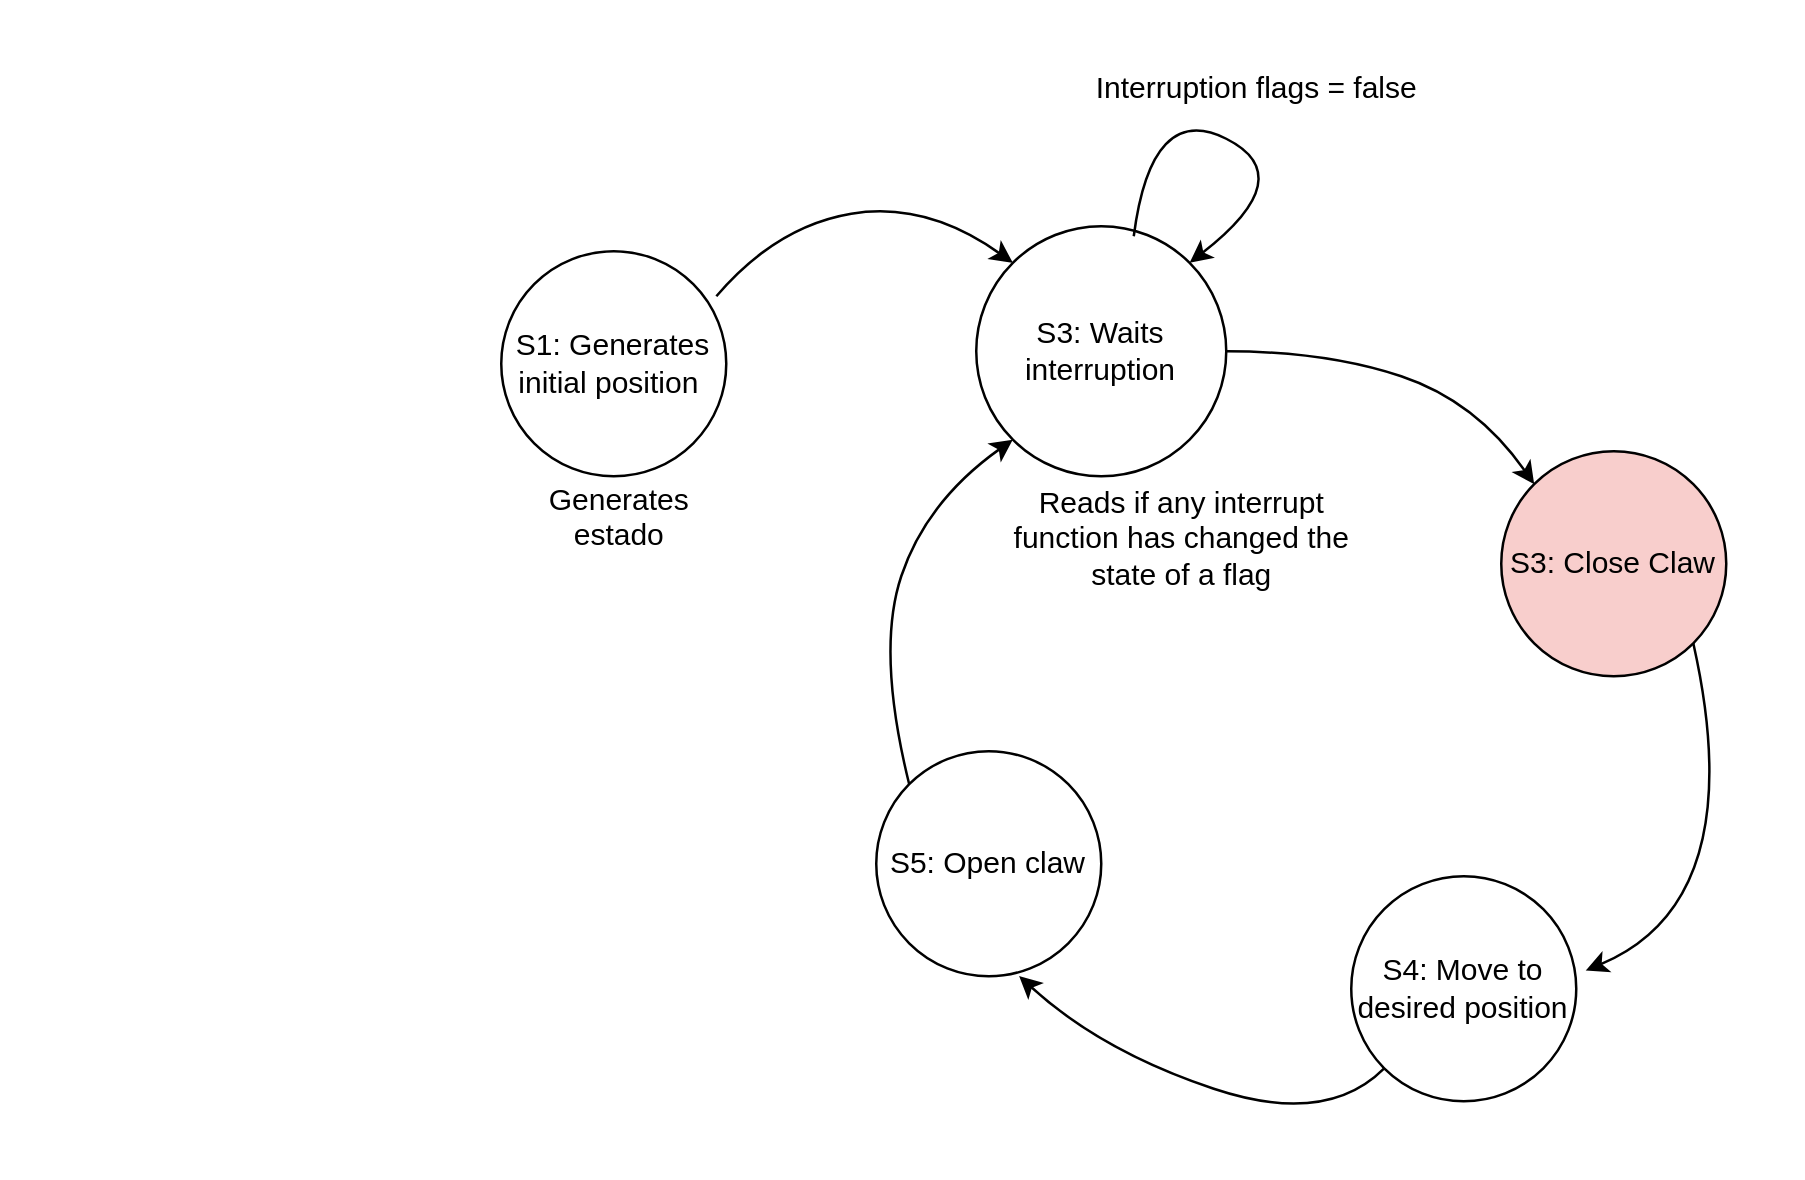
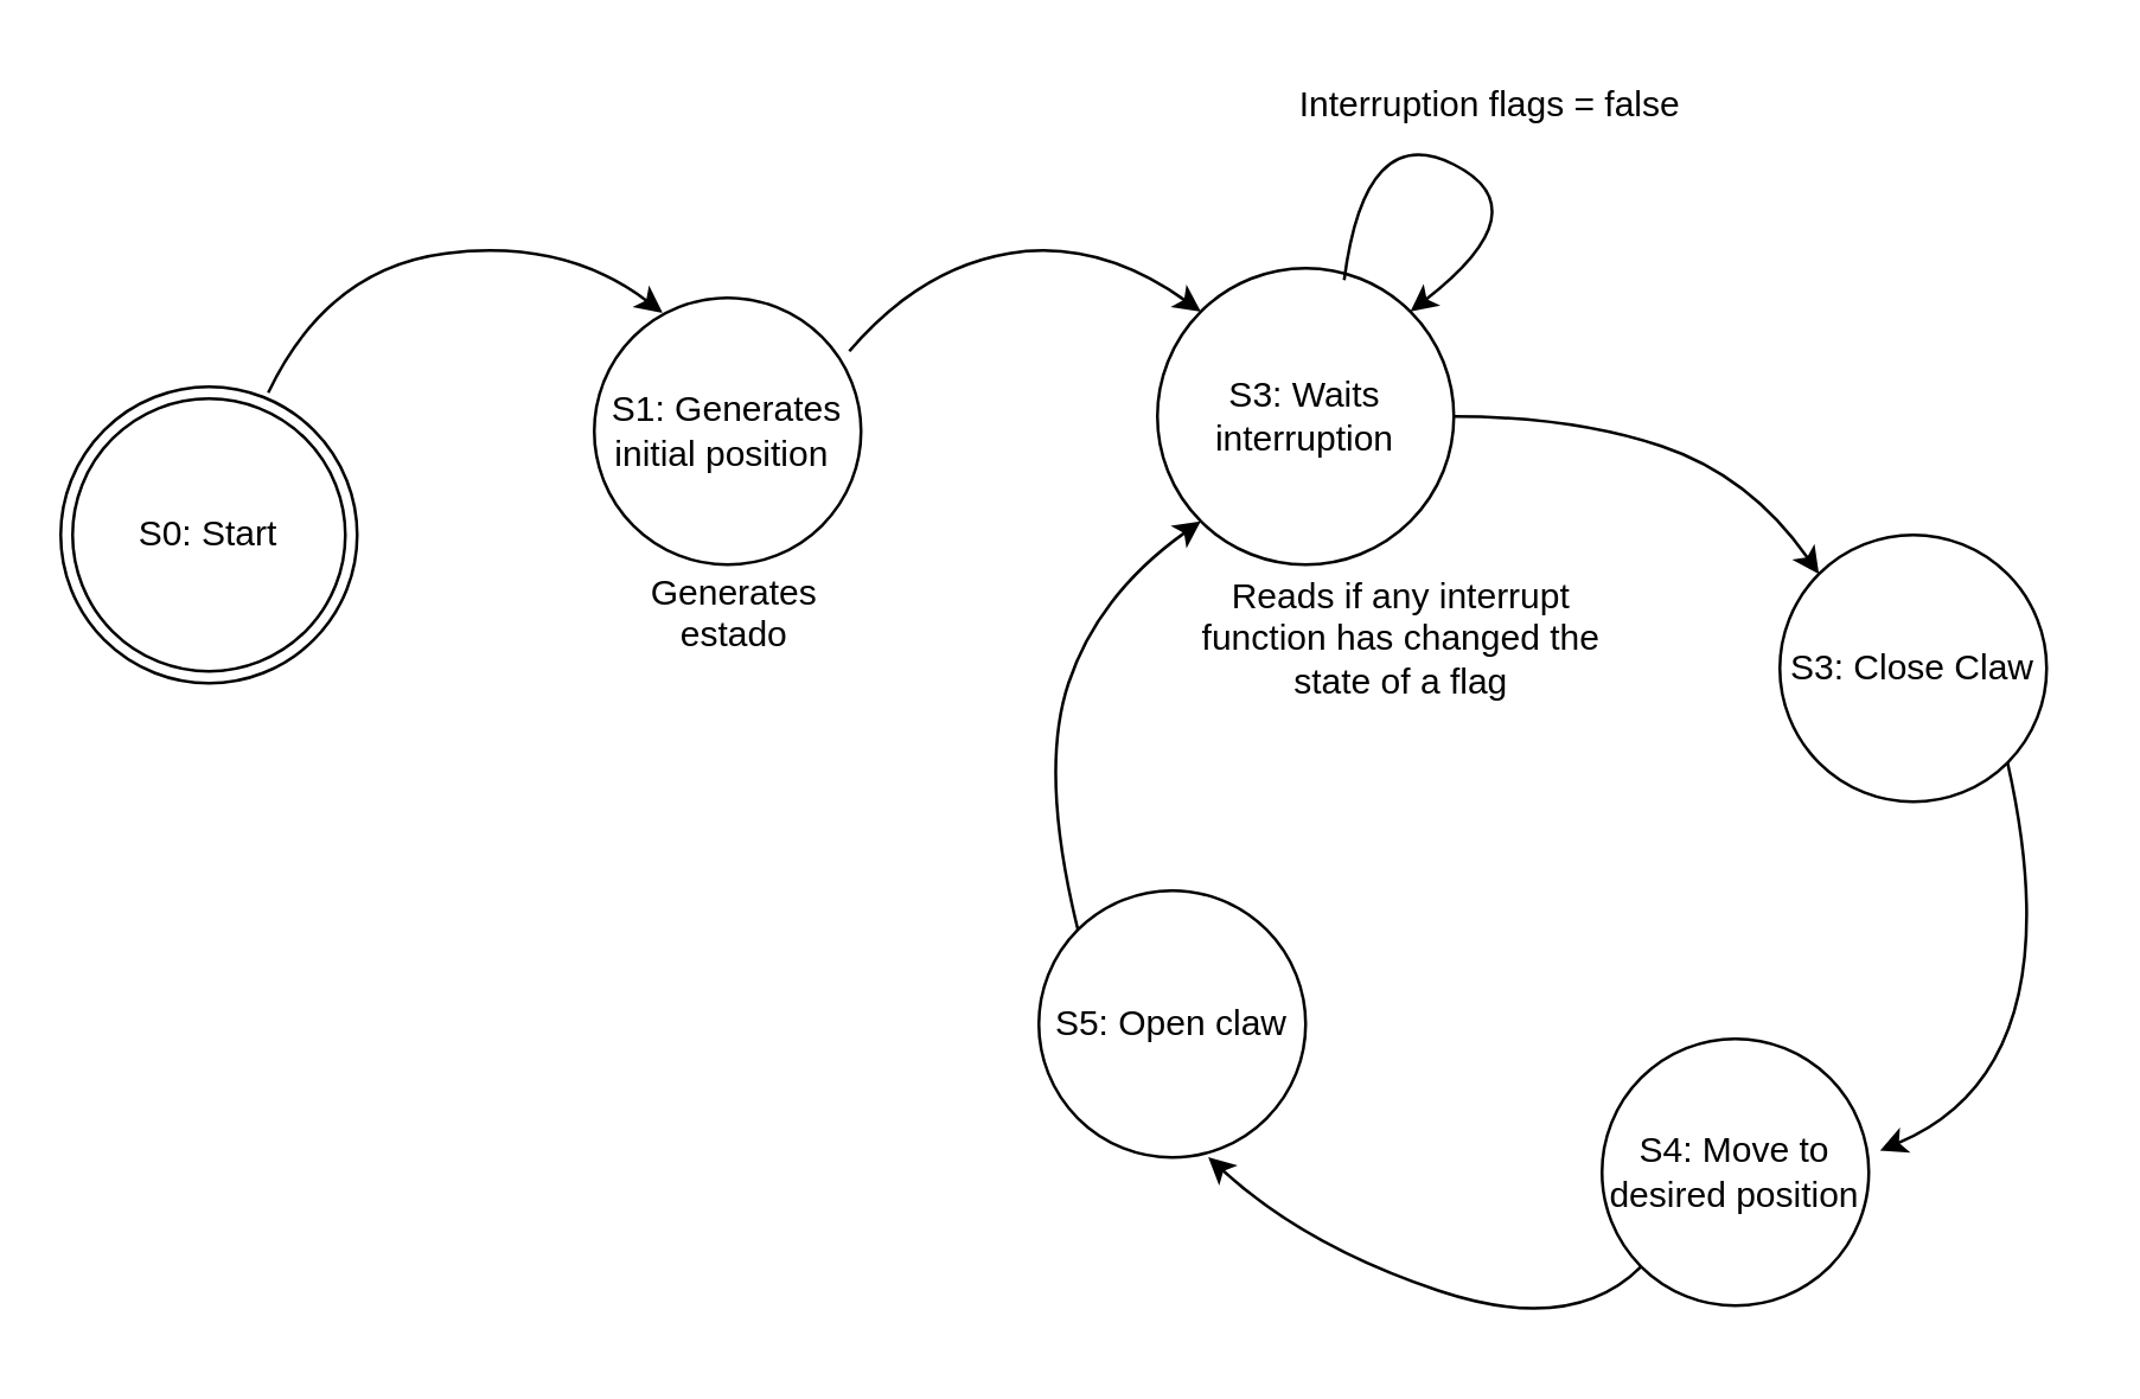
  <mxCell id="0" />
  <mxCell id="1" parent="0" />
+ <mxCell id="2" value="S0: Start" style="ellipse;shape=doubleEllipse;whiteSpace=wrap;html=1;aspect=fixed;direction=south;" parent="1" vertex="1"><mxGeometry x="20" y="130" width="100" height="100" as="geometry" /></mxCell>
  <mxCell id="3" value="S1: Generates initial position&amp;nbsp;" style="ellipse;whiteSpace=wrap;html=1;aspect=fixed;" parent="1" vertex="1"><mxGeometry x="200" y="100" width="90" height="90" as="geometry" /></mxCell>
  <mxCell id="4" value="S3: Waits interruption" style="ellipse;whiteSpace=wrap;html=1;aspect=fixed;" parent="1" vertex="1"><mxGeometry x="390" y="90" width="100" height="100" as="geometry" /></mxCell>
- <mxCell id="5" value="S3: Close Claw" style="ellipse;whiteSpace=wrap;html=1;aspect=fixed;fillColor=#f8cecc;" parent="1" vertex="1"><mxGeometry x="600" y="180" width="90" height="90" as="geometry" /></mxCell>
+ <mxCell id="5" value="S3: Close Claw" style="ellipse;whiteSpace=wrap;html=1;aspect=fixed;" parent="1" vertex="1"><mxGeometry x="600" y="180" width="90" height="90" as="geometry" /></mxCell>
  <mxCell id="6" value="S4: Move to desired position" style="ellipse;whiteSpace=wrap;html=1;aspect=fixed;" parent="1" vertex="1"><mxGeometry x="540" y="350" width="90" height="90" as="geometry" /></mxCell>
  <mxCell id="7" value="S5: Open claw" style="ellipse;whiteSpace=wrap;html=1;aspect=fixed;" parent="1" vertex="1"><mxGeometry x="350" y="300" width="90" height="90" as="geometry" /></mxCell>
  <mxCell id="8" value="" style="curved=1;endArrow=classic;html=1;entryX=0;entryY=1;entryDx=0;entryDy=0;exitX=0;exitY=0;exitDx=0;exitDy=0;" parent="1" source="7" target="4" edge="1"><mxGeometry width="50" height="50" relative="1" as="geometry"><mxPoint x="395" y="300" as="sourcePoint" /><mxPoint x="385" y="210" as="targetPoint" /><Array as="points"><mxPoint x="350" y="260" /><mxPoint x="370" y="200" /></Array></mxGeometry></mxCell>
+ <mxCell id="9" value="" style="curved=1;endArrow=classic;html=1;exitX=0.02;exitY=0.3;exitDx=0;exitDy=0;exitPerimeter=0;entryX=0.256;entryY=0.056;entryDx=0;entryDy=0;entryPerimeter=0;" parent="1" source="2" target="3" edge="1"><mxGeometry width="50" height="50" relative="1" as="geometry"><mxPoint x="100" y="120" as="sourcePoint" /><mxPoint x="150" y="70" as="targetPoint" /><Array as="points"><mxPoint x="110" y="90" /><mxPoint x="190" y="80" /></Array></mxGeometry></mxCell>
  <mxCell id="10" value="" style="curved=1;endArrow=classic;html=1;exitX=0.956;exitY=0.2;exitDx=0;exitDy=0;exitPerimeter=0;entryX=0;entryY=0;entryDx=0;entryDy=0;" parent="1" source="3" target="4" edge="1"><mxGeometry width="50" height="50" relative="1" as="geometry"><mxPoint x="280" y="112" as="sourcePoint" /><mxPoint x="413" y="85" as="targetPoint" /><Array as="points"><mxPoint x="310" y="90" /><mxPoint x="370" y="80" /></Array></mxGeometry></mxCell>
  <mxCell id="11" value="" style="curved=1;endArrow=classic;html=1;exitX=1;exitY=0.5;exitDx=0;exitDy=0;entryX=0;entryY=0;entryDx=0;entryDy=0;" parent="1" source="4" target="5" edge="1"><mxGeometry width="50" height="50" relative="1" as="geometry"><mxPoint x="490" y="199" as="sourcePoint" /><mxPoint x="609" y="186" as="targetPoint" /><Array as="points"><mxPoint x="530" y="140" /><mxPoint x="590" y="160" /></Array></mxGeometry></mxCell>
  <mxCell id="12" value="" style="curved=1;endArrow=classic;html=1;exitX=0.63;exitY=0.04;exitDx=0;exitDy=0;exitPerimeter=0;entryX=1;entryY=0;entryDx=0;entryDy=0;" parent="1" source="4" target="4" edge="1"><mxGeometry width="50" height="50" relative="1" as="geometry"><mxPoint x="460" y="100" as="sourcePoint" /><mxPoint x="579" y="87" as="targetPoint" /><Array as="points"><mxPoint x="460" y="40" /><mxPoint x="520" y="70" /></Array></mxGeometry></mxCell>
  <mxCell id="13" value="" style="curved=1;endArrow=classic;html=1;exitX=1;exitY=1;exitDx=0;exitDy=0;entryX=1.042;entryY=0.419;entryDx=0;entryDy=0;entryPerimeter=0;" parent="1" source="5" target="6" edge="1"><mxGeometry width="50" height="50" relative="1" as="geometry"><mxPoint x="630" y="290" as="sourcePoint" /><mxPoint x="753" y="343" as="targetPoint" /><Array as="points"><mxPoint x="700" y="360" /></Array></mxGeometry></mxCell>
  <mxCell id="14" value="" style="curved=1;endArrow=classic;html=1;exitX=0;exitY=1;exitDx=0;exitDy=0;entryX=0.635;entryY=0.999;entryDx=0;entryDy=0;entryPerimeter=0;" parent="1" source="6" target="7" edge="1"><mxGeometry width="50" height="50" relative="1" as="geometry"><mxPoint x="515" y="499" as="sourcePoint" /><mxPoint x="510" y="370" as="targetPoint" /><Array as="points"><mxPoint x="530" y="450" /><mxPoint x="440" y="420" /></Array></mxGeometry></mxCell>
  <mxCell id="15" value="Generates estado" style="text;strokeColor=none;fillColor=none;align=center;verticalAlign=middle;spacingLeft=4;spacingRight=4;overflow=hidden;points=[[0,0.5],[1,0.5]];portConstraint=eastwest;rotatable=0;whiteSpace=wrap;html=1;" parent="1" vertex="1"><mxGeometry x="200" y="190" width="95" height="30" as="geometry" /></mxCell>
  <mxCell id="16" value="Interruption flags = false" style="text;strokeColor=none;fillColor=none;align=center;verticalAlign=middle;spacingLeft=4;spacingRight=4;overflow=hidden;points=[[0,0.5],[1,0.5]];portConstraint=eastwest;rotatable=0;whiteSpace=wrap;html=1;" parent="1" vertex="1"><mxGeometry x="420" y="20" width="165" height="30" as="geometry" /></mxCell>
  <mxCell id="17" value="Reads if any interrupt function has changed the state of a flag" style="text;strokeColor=none;fillColor=none;align=center;verticalAlign=middle;spacingLeft=4;spacingRight=4;overflow=hidden;points=[[0,0.5],[1,0.5]];portConstraint=eastwest;rotatable=0;whiteSpace=wrap;html=1;" parent="1" vertex="1"><mxGeometry x="390" y="190" width="165" height="50" as="geometry" /></mxCell>
